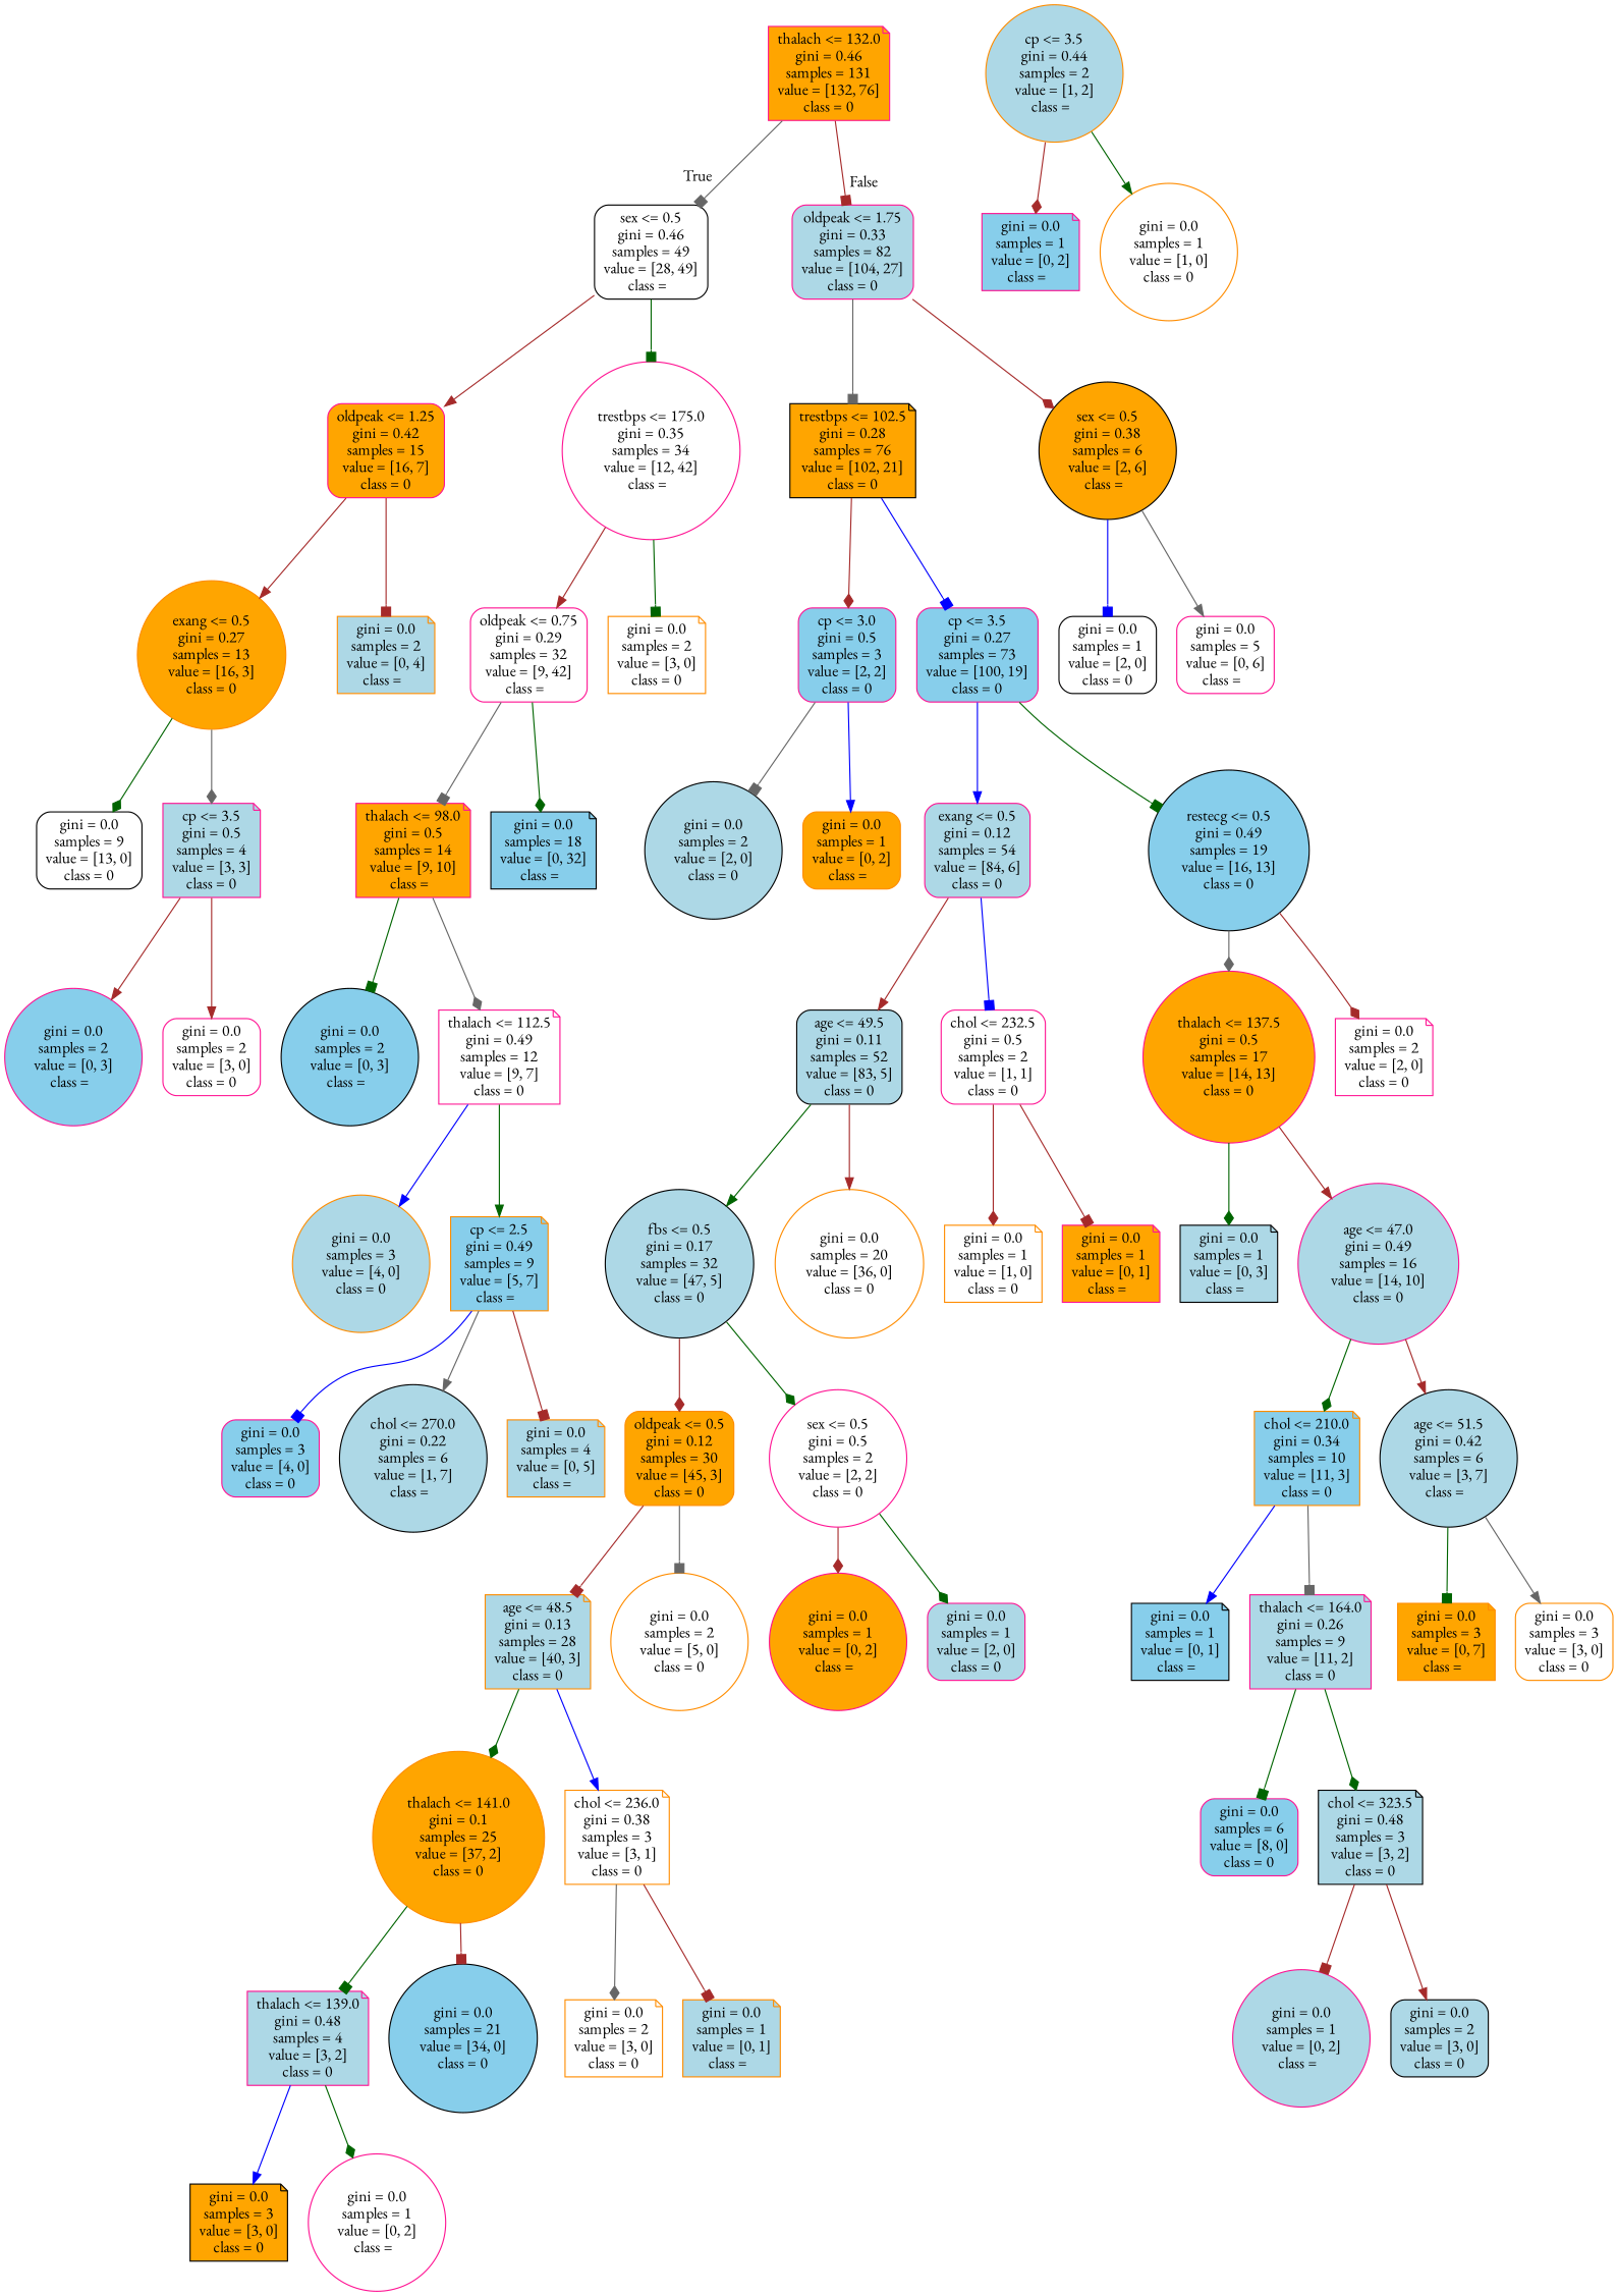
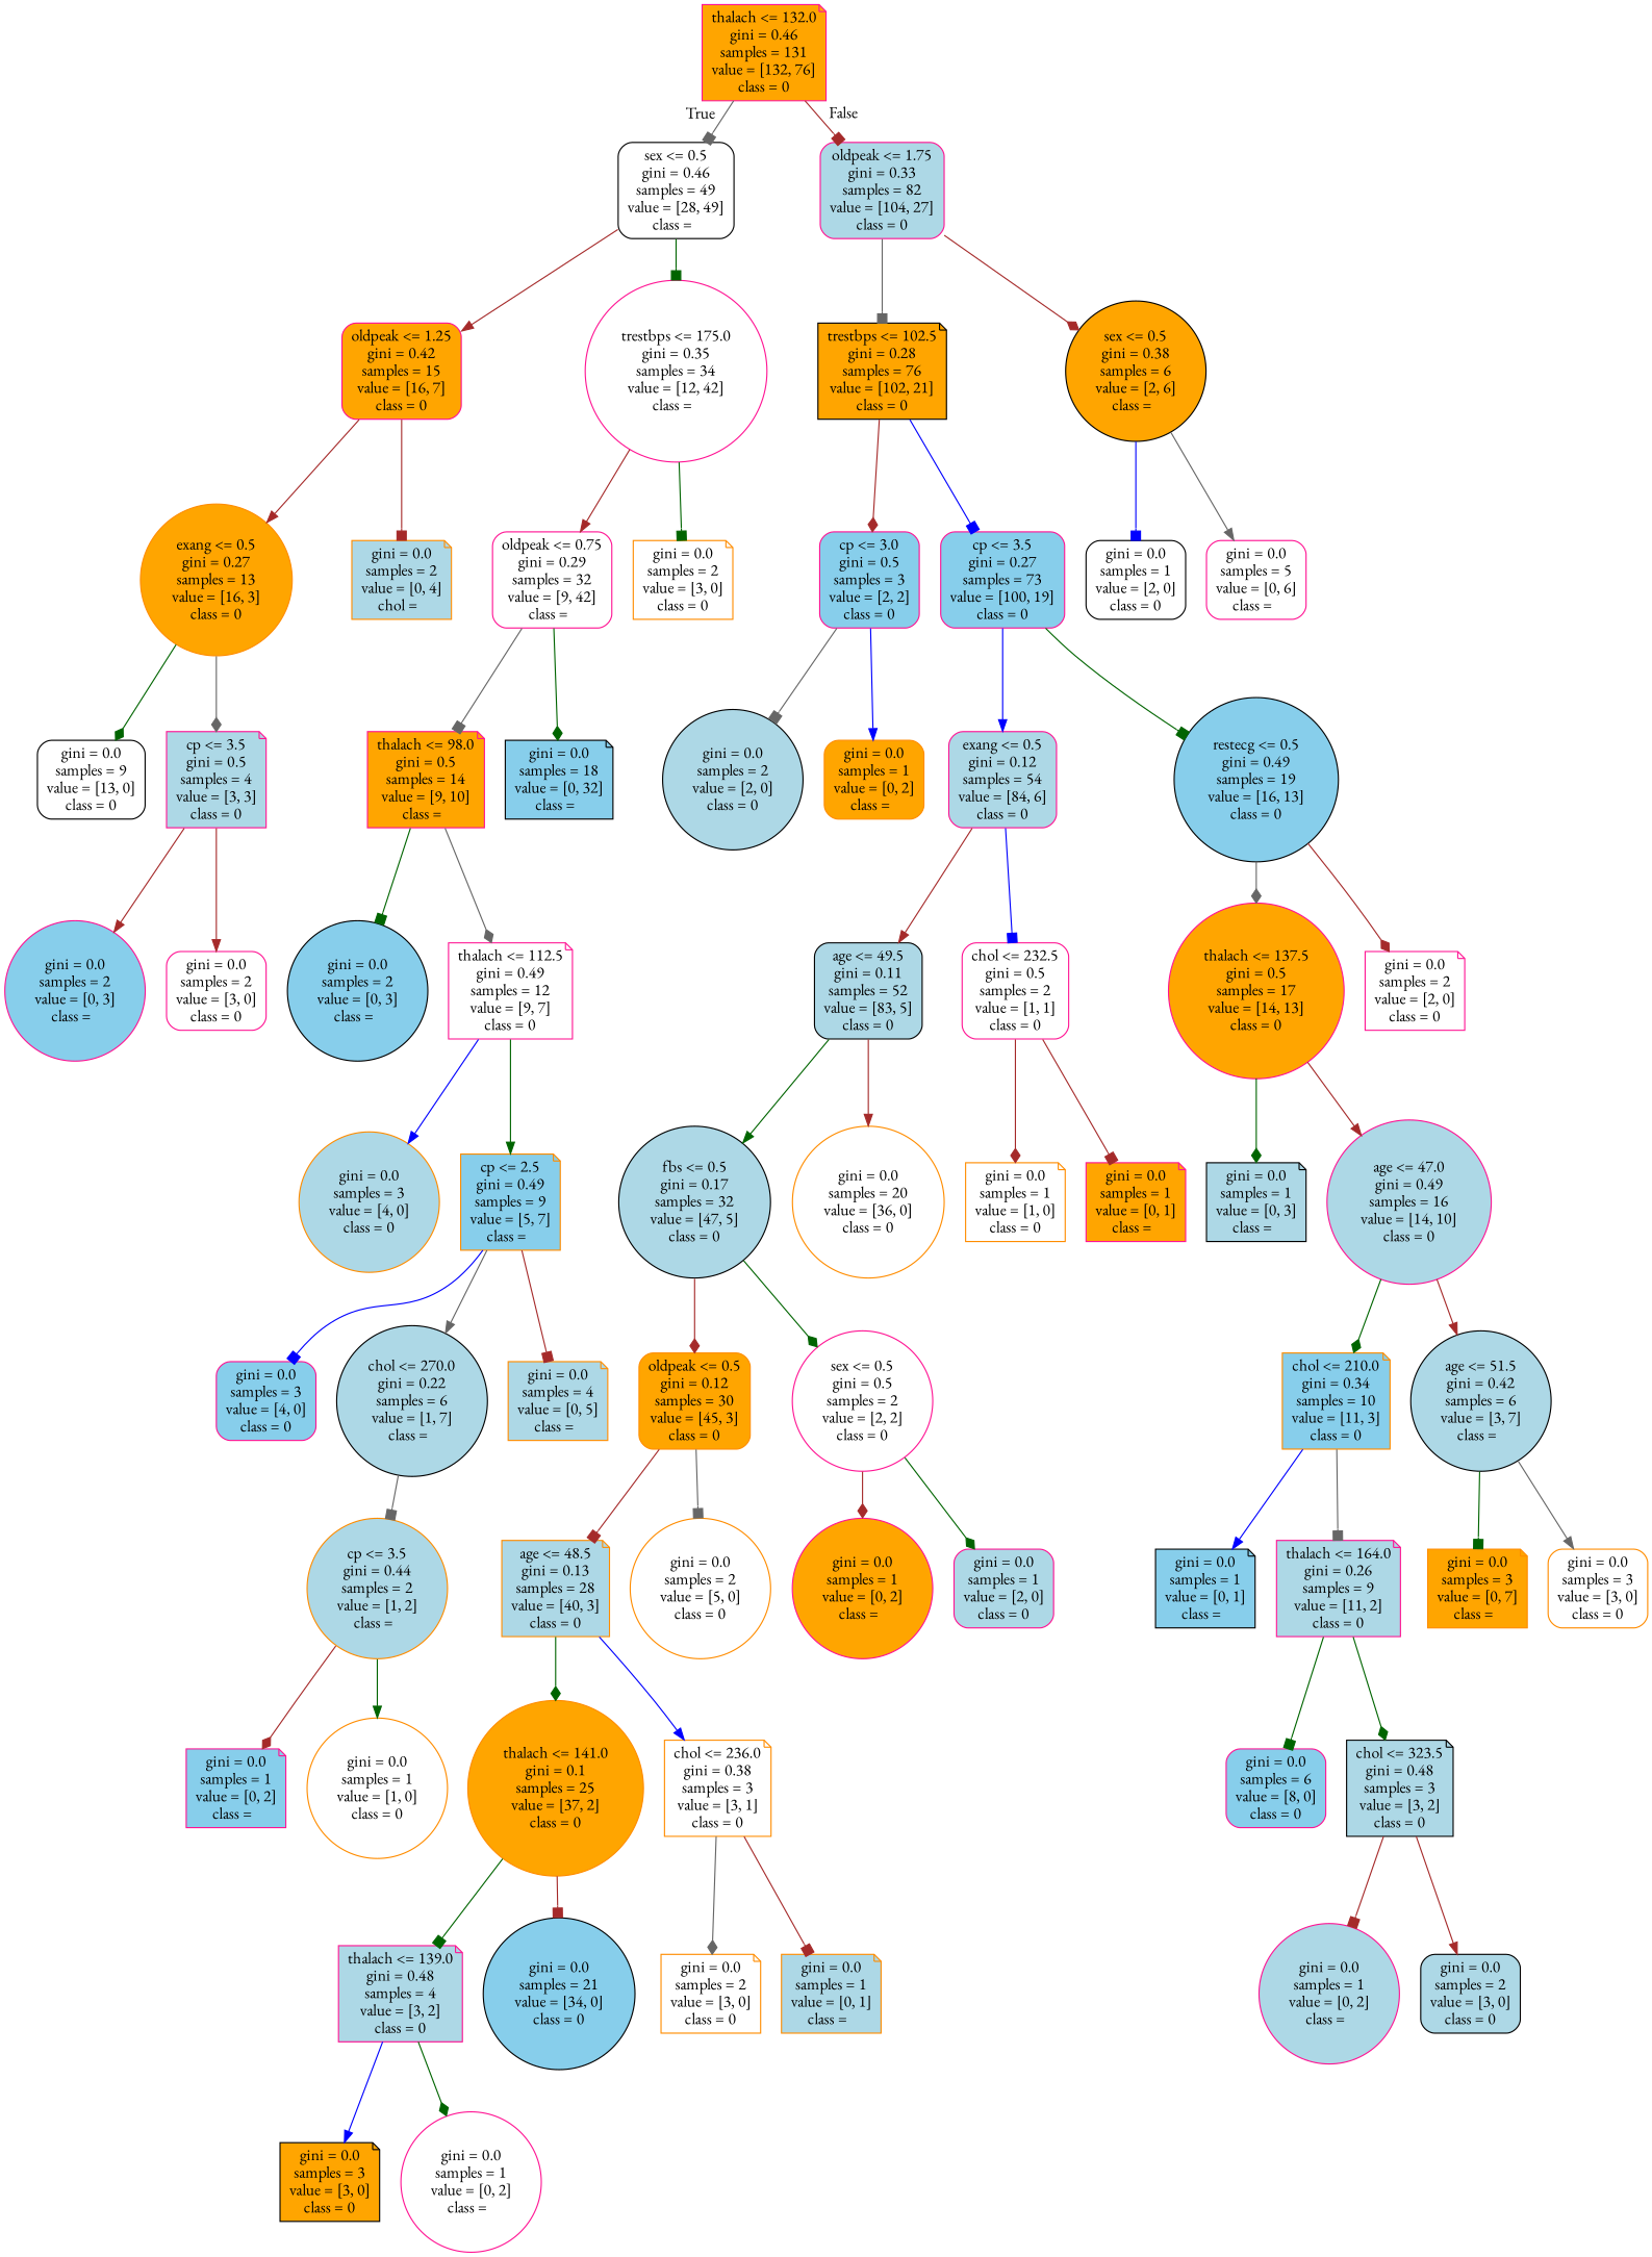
  digraph {
    fontname="EB Garamond"
    node [color=deeppink fillcolor=lightblue fontname="EB Garamond" shape=note style="filled, rounded"]
    edge [arrowhead=box color=brown fontname="EB Garamond"]
    n1 [fillcolor=orange label="thalach <= 132.0\ngini = 0.46\nsamples = 131\nvalue = [132, 76]\nclass = 0"]
    n2 [color=black fillcolor=white label="sex <= 0.5\ngini = 0.46\nsamples = 49\nvalue = [28, 49]\nclass =  " shape=box]
    n3 [label="oldpeak <= 1.75\ngini = 0.33\nsamples = 82\nvalue = [104, 27]\nclass = 0" shape=box]
    n4 [fillcolor=orange label="oldpeak <= 1.25\ngini = 0.42\nsamples = 15\nvalue = [16, 7]\nclass = 0" shape=box]
    n5 [fillcolor=white label="trestbps <= 175.0\ngini = 0.35\nsamples = 34\nvalue = [12, 42]\nclass =  " shape=circle]
    n6 [color=black fillcolor=orange label="trestbps <= 102.5\ngini = 0.28\nsamples = 76\nvalue = [102, 21]\nclass = 0"]
    n7 [color=black fillcolor=orange label="sex <= 0.5\ngini = 0.38\nsamples = 6\nvalue = [2, 6]\nclass =  " shape=circle]
    n8 [color=darkorange fillcolor=orange label="exang <= 0.5\ngini = 0.27\nsamples = 13\nvalue = [16, 3]\nclass = 0" shape=circle]
-   n9 [color=darkorange label="gini = 0.0\nsamples = 2\nvalue = [0, 4]\nclass =  "]
+   n9 [color=darkorange label="gini = 0.0\nsamples = 2\nvalue = [0, 4]\nchol =  "]
    n10 [fillcolor=white label="oldpeak <= 0.75\ngini = 0.29\nsamples = 32\nvalue = [9, 42]\nclass =  " shape=box]
    n11 [color=darkorange fillcolor=white label="gini = 0.0\nsamples = 2\nvalue = [3, 0]\nclass = 0"]
    n12 [color=black fillcolor=white label="gini = 0.0\nsamples = 9\nvalue = [13, 0]\nclass = 0" shape=box]
    n13 [label="cp <= 3.5\ngini = 0.5\nsamples = 4\nvalue = [3, 3]\nclass = 0"]
    n14 [fillcolor=skyblue label="gini = 0.0\nsamples = 2\nvalue = [0, 3]\nclass =  " shape=circle]
    n15 [fillcolor=white label="gini = 0.0\nsamples = 2\nvalue = [3, 0]\nclass = 0" shape=box]
    n16 [fillcolor=orange label="thalach <= 98.0\ngini = 0.5\nsamples = 14\nvalue = [9, 10]\nclass =  "]
    n17 [color=black fillcolor=skyblue label="gini = 0.0\nsamples = 18\nvalue = [0, 32]\nclass =  "]
    n18 [color=black fillcolor=skyblue label="gini = 0.0\nsamples = 2\nvalue = [0, 3]\nclass =  " shape=circle]
    n19 [fillcolor=white label="thalach <= 112.5\ngini = 0.49\nsamples = 12\nvalue = [9, 7]\nclass = 0"]
    n20 [color=darkorange label="gini = 0.0\nsamples = 3\nvalue = [4, 0]\nclass = 0" shape=circle]
    n21 [color=darkorange fillcolor=skyblue label="cp <= 2.5\ngini = 0.49\nsamples = 9\nvalue = [5, 7]\nclass =  "]
    n22 [fillcolor=skyblue label="gini = 0.0\nsamples = 3\nvalue = [4, 0]\nclass = 0" shape=box]
    n23 [color=black label="chol <= 270.0\ngini = 0.22\nsamples = 6\nvalue = [1, 7]\nclass =  " shape=circle]
    n24 [color=darkorange label="gini = 0.0\nsamples = 4\nvalue = [0, 5]\nclass =  "]
    n25 [color=darkorange label="cp <= 3.5\ngini = 0.44\nsamples = 2\nvalue = [1, 2]\nclass =  " shape=circle]
    n26 [fillcolor=skyblue label="gini = 0.0\nsamples = 1\nvalue = [0, 2]\nclass =  "]
    n27 [color=darkorange fillcolor=white label="gini = 0.0\nsamples = 1\nvalue = [1, 0]\nclass = 0" shape=circle]
    n28 [fillcolor=skyblue label="cp <= 3.0\ngini = 0.5\nsamples = 3\nvalue = [2, 2]\nclass = 0" shape=box]
    n29 [fillcolor=skyblue label="cp <= 3.5\ngini = 0.27\nsamples = 73\nvalue = [100, 19]\nclass = 0" shape=box]
    n30 [color=black fillcolor=white label="gini = 0.0\nsamples = 1\nvalue = [2, 0]\nclass = 0" shape=box]
    n31 [fillcolor=white label="gini = 0.0\nsamples = 5\nvalue = [0, 6]\nclass =  " shape=box]
    n32 [color=black label="gini = 0.0\nsamples = 2\nvalue = [2, 0]\nclass = 0" shape=circle]
    n33 [color=darkorange fillcolor=orange label="gini = 0.0\nsamples = 1\nvalue = [0, 2]\nclass =  " shape=box]
    n34 [label="exang <= 0.5\ngini = 0.12\nsamples = 54\nvalue = [84, 6]\nclass = 0" shape=box]
    n35 [color=black fillcolor=skyblue label="restecg <= 0.5\ngini = 0.49\nsamples = 19\nvalue = [16, 13]\nclass = 0" shape=circle]
    n36 [color=black label="age <= 49.5\ngini = 0.11\nsamples = 52\nvalue = [83, 5]\nclass = 0" shape=box]
    n37 [fillcolor=white label="chol <= 232.5\ngini = 0.5\nsamples = 2\nvalue = [1, 1]\nclass = 0" shape=box]
    n38 [fillcolor=orange label="thalach <= 137.5\ngini = 0.5\nsamples = 17\nvalue = [14, 13]\nclass = 0" shape=circle]
    n39 [fillcolor=white label="gini = 0.0\nsamples = 2\nvalue = [2, 0]\nclass = 0"]
    n40 [color=black label="fbs <= 0.5\ngini = 0.17\nsamples = 32\nvalue = [47, 5]\nclass = 0" shape=circle]
    n41 [color=darkorange fillcolor=white label="gini = 0.0\nsamples = 20\nvalue = [36, 0]\nclass = 0" shape=circle]
    n42 [color=darkorange fillcolor=white label="gini = 0.0\nsamples = 1\nvalue = [1, 0]\nclass = 0"]
    n43 [fillcolor=orange label="gini = 0.0\nsamples = 1\nvalue = [0, 1]\nclass =  "]
    n44 [color=darkorange fillcolor=orange label="oldpeak <= 0.5\ngini = 0.12\nsamples = 30\nvalue = [45, 3]\nclass = 0" shape=box]
    n45 [fillcolor=white label="sex <= 0.5\ngini = 0.5\nsamples = 2\nvalue = [2, 2]\nclass = 0" shape=circle]
    n46 [color=darkorange label="age <= 48.5\ngini = 0.13\nsamples = 28\nvalue = [40, 3]\nclass = 0"]
    n47 [color=darkorange fillcolor=white label="gini = 0.0\nsamples = 2\nvalue = [5, 0]\nclass = 0" shape=circle]
    n48 [fillcolor=orange label="gini = 0.0\nsamples = 1\nvalue = [0, 2]\nclass =  " shape=circle]
    n49 [label="gini = 0.0\nsamples = 1\nvalue = [2, 0]\nclass = 0" shape=box]
    n50 [color=darkorange fillcolor=orange label="thalach <= 141.0\ngini = 0.1\nsamples = 25\nvalue = [37, 2]\nclass = 0" shape=circle]
    n51 [color=darkorange fillcolor=white label="chol <= 236.0\ngini = 0.38\nsamples = 3\nvalue = [3, 1]\nclass = 0"]
    n52 [label="thalach <= 139.0\ngini = 0.48\nsamples = 4\nvalue = [3, 2]\nclass = 0"]
    n53 [color=black fillcolor=skyblue label="gini = 0.0\nsamples = 21\nvalue = [34, 0]\nclass = 0" shape=circle]
    n54 [color=darkorange fillcolor=white label="gini = 0.0\nsamples = 2\nvalue = [3, 0]\nclass = 0"]
    n55 [color=darkorange label="gini = 0.0\nsamples = 1\nvalue = [0, 1]\nclass =  "]
    n56 [color=black fillcolor=orange label="gini = 0.0\nsamples = 3\nvalue = [3, 0]\nclass = 0"]
    n57 [fillcolor=white label="gini = 0.0\nsamples = 1\nvalue = [0, 2]\nclass =  " shape=circle]
    n58 [color=black label="gini = 0.0\nsamples = 1\nvalue = [0, 3]\nclass =  "]
    n59 [label="age <= 47.0\ngini = 0.49\nsamples = 16\nvalue = [14, 10]\nclass = 0" shape=circle]
    n60 [color=darkorange fillcolor=skyblue label="chol <= 210.0\ngini = 0.34\nsamples = 10\nvalue = [11, 3]\nclass = 0"]
    n61 [color=black label="age <= 51.5\ngini = 0.42\nsamples = 6\nvalue = [3, 7]\nclass =  " shape=circle]
    n62 [color=black fillcolor=skyblue label="gini = 0.0\nsamples = 1\nvalue = [0, 1]\nclass =  "]
    n63 [label="thalach <= 164.0\ngini = 0.26\nsamples = 9\nvalue = [11, 2]\nclass = 0"]
    n64 [color=darkorange fillcolor=orange label="gini = 0.0\nsamples = 3\nvalue = [0, 7]\nclass =  "]
    n65 [color=darkorange fillcolor=white label="gini = 0.0\nsamples = 3\nvalue = [3, 0]\nclass = 0" shape=box]
    n66 [fillcolor=skyblue label="gini = 0.0\nsamples = 6\nvalue = [8, 0]\nclass = 0" shape=box]
    n67 [color=black label="chol <= 323.5\ngini = 0.48\nsamples = 3\nvalue = [3, 2]\nclass = 0"]
    n68 [label="gini = 0.0\nsamples = 1\nvalue = [0, 2]\nclass =  " shape=circle]
    n69 [color=black label="gini = 0.0\nsamples = 2\nvalue = [3, 0]\nclass = 0" shape=box]
    n1 -> n2 [color=gray40 headlabel=True labelangle=45 labeldistance=2.5]
    n1 -> n3 [headlabel=False labelangle=-45 labeldistance=2.5]
    n2 -> n4 [arrowhead=normal]
    n2 -> n5 [color=darkgreen]
    n3 -> n6 [color=gray40]
    n3 -> n7 [arrowhead=diamond]
    n4 -> n8 [arrowhead=normal]
    n4 -> n9
    n5 -> n10 [arrowhead=normal]
    n5 -> n11 [color=darkgreen]
    n6 -> n28 [arrowhead=diamond]
    n6 -> n29 [color=blue]
    n7 -> n30 [color=blue]
    n7 -> n31 [arrowhead=normal color=gray40]
    n8 -> n12 [arrowhead=diamond color=darkgreen]
    n8 -> n13 [arrowhead=diamond color=gray40]
    n10 -> n16 [color=gray40]
    n10 -> n17 [arrowhead=diamond color=darkgreen]
    n13 -> n14 [arrowhead=normal]
    n13 -> n15 [arrowhead=normal]
    n16 -> n18 [color=darkgreen]
    n16 -> n19 [arrowhead=diamond color=gray40]
    n19 -> n20 [arrowhead=normal color=blue]
    n19 -> n21 [arrowhead=normal color=darkgreen]
    n21 -> n22 [color=blue]
    n21 -> n23 [arrowhead=normal color=gray40]
    n21 -> n24
+   n23 -> n25 [color=gray40]
    n25 -> n26 [arrowhead=diamond]
    n25 -> n27 [arrowhead=normal color=darkgreen]
    n28 -> n32 [color=gray40]
    n28 -> n33 [arrowhead=normal color=blue]
    n29 -> n34 [arrowhead=normal color=blue]
    n29 -> n35 [color=darkgreen]
    n34 -> n36 [arrowhead=normal]
    n34 -> n37 [color=blue]
    n35 -> n38 [arrowhead=diamond color=gray40]
    n35 -> n39 [arrowhead=diamond]
    n36 -> n40 [arrowhead=normal color=darkgreen]
    n36 -> n41 [arrowhead=normal]
    n37 -> n42 [arrowhead=diamond]
    n37 -> n43
    n38 -> n58 [arrowhead=diamond color=darkgreen]
    n38 -> n59 [arrowhead=normal]
    n40 -> n44 [arrowhead=diamond]
    n40 -> n45 [arrowhead=diamond color=darkgreen]
    n44 -> n46
    n44 -> n47 [color=gray40]
    n45 -> n48 [arrowhead=diamond]
    n45 -> n49 [arrowhead=diamond color=darkgreen]
    n46 -> n50 [arrowhead=diamond color=darkgreen]
    n46 -> n51 [arrowhead=normal color=blue]
    n50 -> n52 [color=darkgreen]
    n50 -> n53
    n51 -> n54 [arrowhead=diamond color=gray40]
    n51 -> n55
    n52 -> n56 [arrowhead=normal color=blue]
    n52 -> n57 [arrowhead=diamond color=darkgreen]
    n59 -> n60 [arrowhead=diamond color=darkgreen]
    n59 -> n61 [arrowhead=normal]
    n60 -> n62 [arrowhead=normal color=blue]
    n60 -> n63 [color=gray40]
    n61 -> n64 [color=darkgreen]
    n61 -> n65 [arrowhead=normal color=gray40]
    n63 -> n66 [color=darkgreen]
    n63 -> n67 [arrowhead=diamond color=darkgreen]
    n67 -> n68
    n67 -> n69 [arrowhead=normal]
  }
